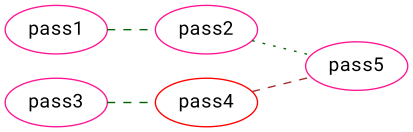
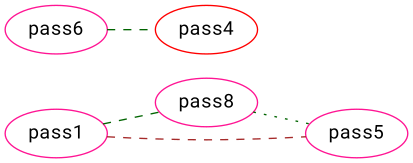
  graph {
    fontname="Roboto Mono"
    rankdir=LR
    node [color=deeppink fontname="Roboto Mono"]
    edge [color=darkgreen fontname="Roboto Mono" style=dashed]
    pass1
-   pass2
+   pass2 [label=pass8]
    pass5
    pass4 [color=red]
-   pass3
+   pass3 [label=pass6]
    pass1 -- pass2
    pass2 -- pass5 [style=dotted]
-   pass4 -- pass5 [color=brown]
+   pass1 -- pass5 [color=brown]
    pass3 -- pass4
  }
